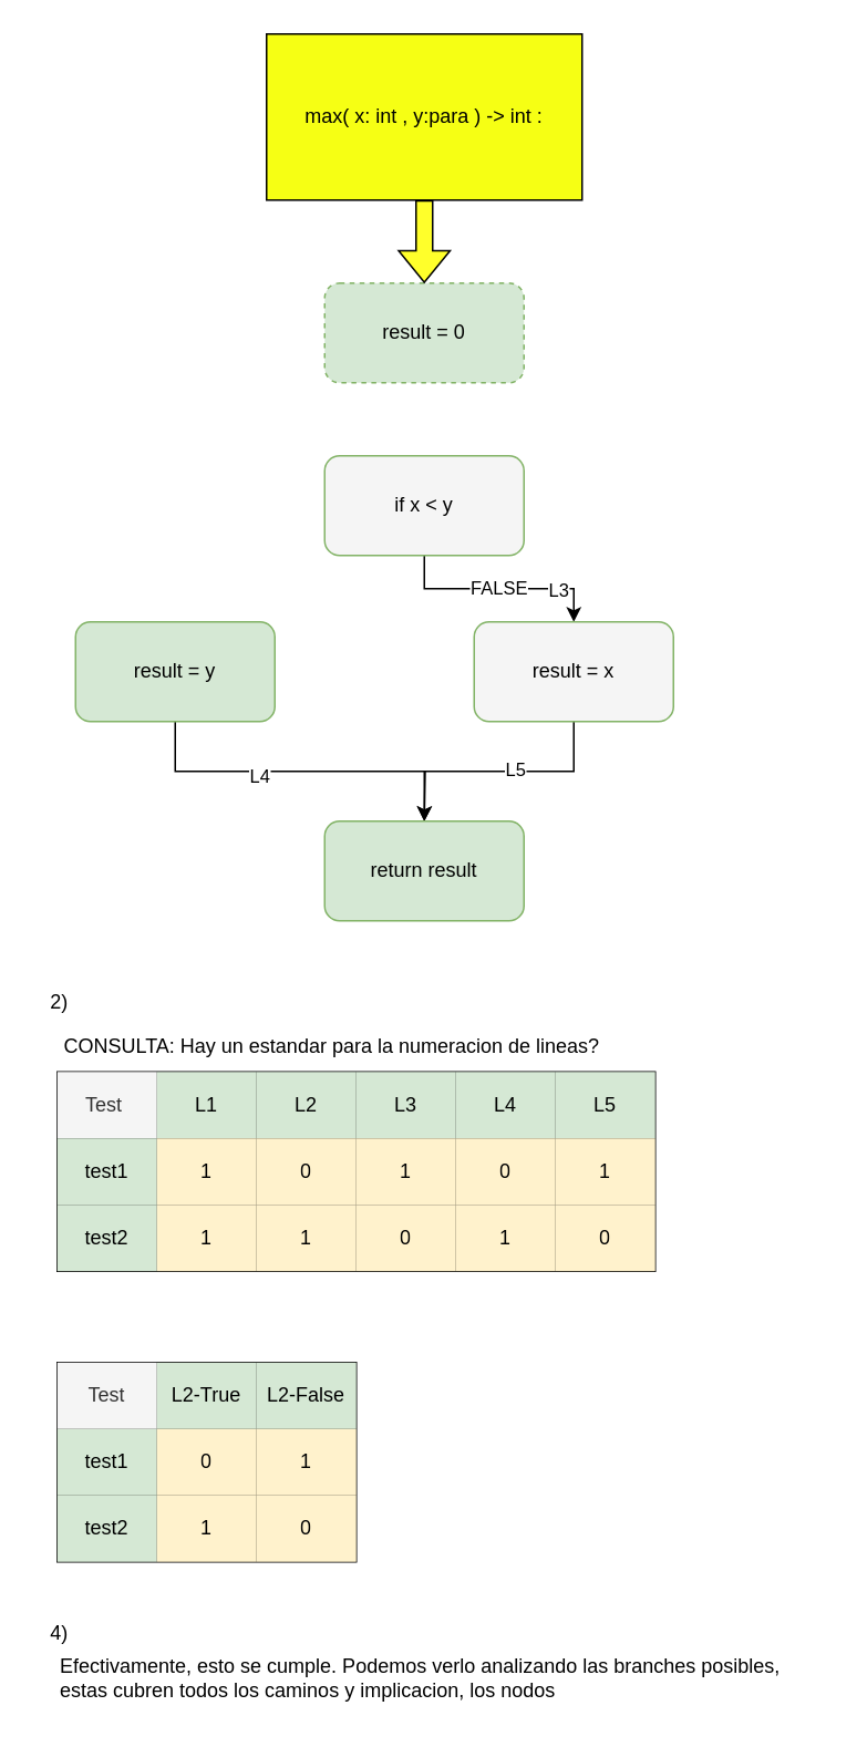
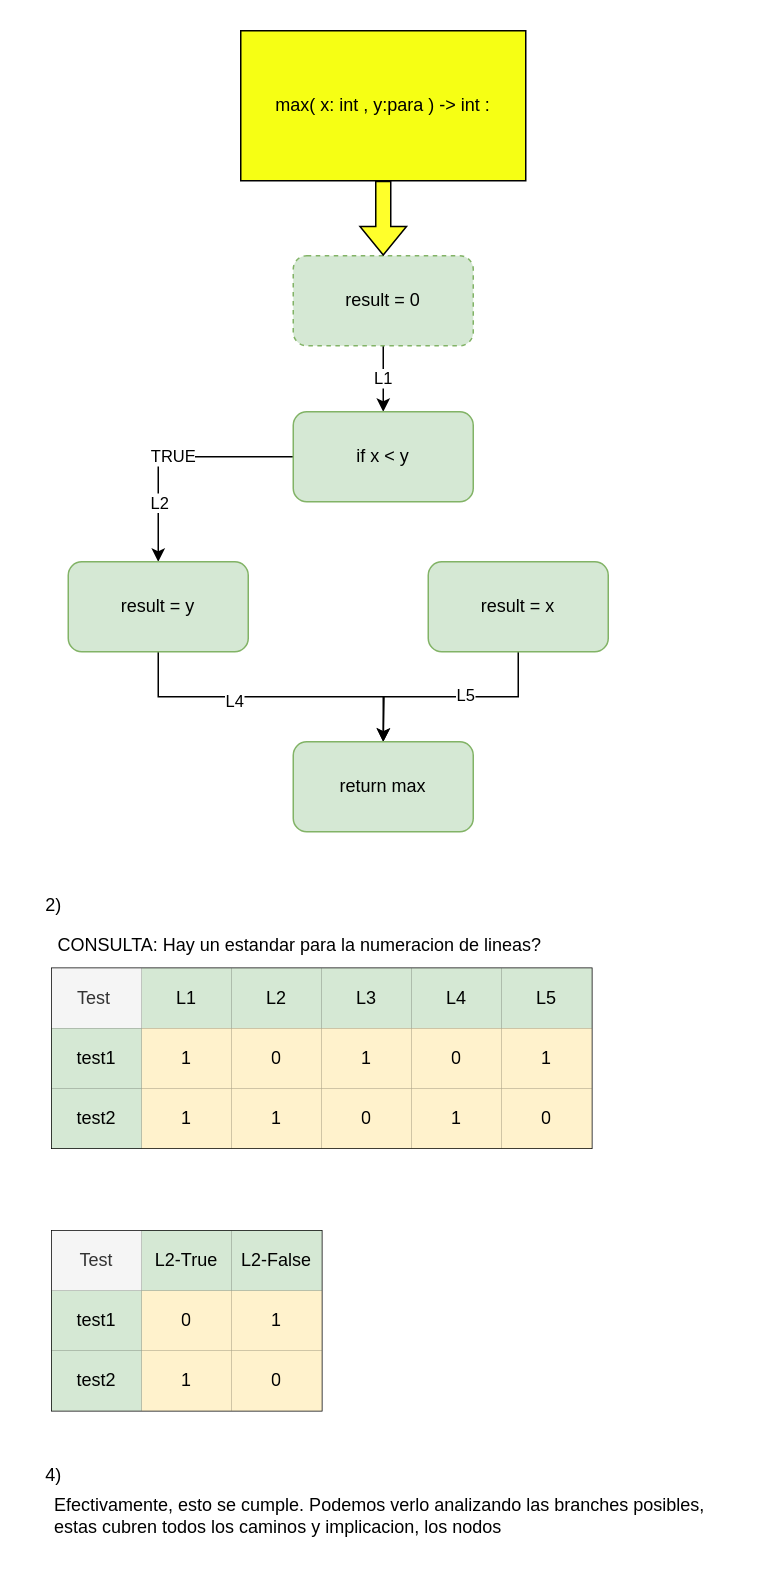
  <mxCell id="0" />
  <mxCell id="1" parent="0" />
+ <mxCell id="2" value="L1" style="edgeStyle=orthogonalEdgeStyle;rounded=0;orthogonalLoop=1;jettySize=auto;html=1;exitX=0.5;exitY=1;exitDx=0;exitDy=0;entryX=0.5;entryY=0;entryDx=0;entryDy=0;" edge="1" parent="1" source="3" target="8"><mxGeometry relative="1" as="geometry" /></mxCell>
  <mxCell id="3" value="result = 0" style="rounded=1;whiteSpace=wrap;html=1;fillColor=#d5e8d4;strokeColor=#82b366;dashed=1;" vertex="1" parent="1"><mxGeometry x="195" y="170" width="120" height="60" as="geometry" /></mxCell>
- <mxCell id="4" value="FALSE" style="edgeStyle=orthogonalEdgeStyle;rounded=0;orthogonalLoop=1;jettySize=auto;html=1;exitX=0.5;exitY=1;exitDx=0;exitDy=0;" edge="1" parent="1" source="8" target="14"><mxGeometry relative="1" as="geometry" /></mxCell>
- <mxCell id="5" value="L3" style="edgeLabel;html=1;align=center;verticalAlign=middle;resizable=0;points=[];" vertex="1" connectable="0" parent="4"><mxGeometry x="0.542" relative="1" as="geometry"><mxPoint as="offset" /></mxGeometry></mxCell>
- <mxCell id="8" value="if x &amp;lt; y" style="rounded=1;whiteSpace=wrap;html=1;fillColor=#f5f5f5;strokeColor=#82b366;" vertex="1" parent="1"><mxGeometry x="195" y="274" width="120" height="60" as="geometry" /></mxCell>
+ <mxCell id="6" value="TRUE" style="edgeStyle=orthogonalEdgeStyle;rounded=0;orthogonalLoop=1;jettySize=auto;html=1;" edge="1" parent="1" source="8" target="11"><mxGeometry relative="1" as="geometry" /></mxCell>
+ <mxCell id="7" value="L2" style="edgeLabel;html=1;align=center;verticalAlign=middle;resizable=0;points=[];" vertex="1" connectable="0" parent="6"><mxGeometry x="0.502" relative="1" as="geometry"><mxPoint as="offset" /></mxGeometry></mxCell>
+ <mxCell id="8" value="if x &amp;lt; y" style="rounded=1;whiteSpace=wrap;html=1;fillColor=#d5e8d4;strokeColor=#82b366;" vertex="1" parent="1"><mxGeometry x="195" y="274" width="120" height="60" as="geometry" /></mxCell>
  <mxCell id="9" style="edgeStyle=orthogonalEdgeStyle;rounded=0;orthogonalLoop=1;jettySize=auto;html=1;exitX=0.5;exitY=1;exitDx=0;exitDy=0;" edge="1" parent="1" source="11" target="15"><mxGeometry relative="1" as="geometry" /></mxCell>
  <mxCell id="10" value="L4" style="edgeLabel;html=1;align=center;verticalAlign=middle;resizable=0;points=[];" vertex="1" connectable="0" parent="9"><mxGeometry x="-0.234" y="-2" relative="1" as="geometry"><mxPoint as="offset" /></mxGeometry></mxCell>
  <mxCell id="11" value="result = y" style="rounded=1;whiteSpace=wrap;html=1;fillColor=#d5e8d4;strokeColor=#82b366;" vertex="1" parent="1"><mxGeometry x="45" y="374" width="120" height="60" as="geometry" /></mxCell>
  <mxCell id="12" style="edgeStyle=orthogonalEdgeStyle;rounded=0;orthogonalLoop=1;jettySize=auto;html=1;exitX=0.5;exitY=1;exitDx=0;exitDy=0;" edge="1" parent="1" source="14"><mxGeometry relative="1" as="geometry"><mxPoint x="255" y="494" as="targetPoint" /></mxGeometry></mxCell>
  <mxCell id="13" value="L5" style="edgeLabel;html=1;align=center;verticalAlign=middle;resizable=0;points=[];" vertex="1" connectable="0" parent="12"><mxGeometry x="-0.119" y="-2" relative="1" as="geometry"><mxPoint as="offset" /></mxGeometry></mxCell>
- <mxCell id="14" value="result = x" style="rounded=1;whiteSpace=wrap;html=1;fillColor=#f5f5f5;strokeColor=#82b366;" vertex="1" parent="1"><mxGeometry x="285" y="374" width="120" height="60" as="geometry" /></mxCell>
- <mxCell id="15" value="return result" style="rounded=1;whiteSpace=wrap;html=1;fillColor=#d5e8d4;strokeColor=#82b366;" vertex="1" parent="1"><mxGeometry x="195" y="494" width="120" height="60" as="geometry" /></mxCell>
+ <mxCell id="14" value="result = x" style="rounded=1;whiteSpace=wrap;html=1;fillColor=#d5e8d4;strokeColor=#82b366;" vertex="1" parent="1"><mxGeometry x="285" y="374" width="120" height="60" as="geometry" /></mxCell>
+ <mxCell id="15" value="return max" style="rounded=1;whiteSpace=wrap;html=1;fillColor=#d5e8d4;strokeColor=#82b366;" vertex="1" parent="1"><mxGeometry x="195" y="494" width="120" height="60" as="geometry" /></mxCell>
  <mxCell id="16" style="edgeStyle=orthogonalEdgeStyle;rounded=0;orthogonalLoop=1;jettySize=auto;html=1;exitX=0.5;exitY=1;exitDx=0;exitDy=0;entryX=0.5;entryY=0;entryDx=0;entryDy=0;shape=flexArrow;fillColor=#FFFF2B;" edge="1" parent="1" source="17" target="3"><mxGeometry relative="1" as="geometry" /></mxCell>
  <mxCell id="17" value="max( x: int , y:para ) -&amp;gt; int :" style="rounded=0;whiteSpace=wrap;html=1;fillColor=#f6ff14;" vertex="1" parent="1"><mxGeometry x="160" y="20" width="190" height="100" as="geometry" /></mxCell>
  <mxCell id="18" value="" style="shape=table;startSize=0;container=1;collapsible=0;childLayout=tableLayout;" vertex="1" parent="1"><mxGeometry x="34" y="645" width="360" height="120" as="geometry" /></mxCell>
  <mxCell id="19" value="" style="shape=tableRow;horizontal=0;startSize=0;swimlaneHead=0;swimlaneBody=0;strokeColor=inherit;top=0;left=0;bottom=0;right=0;collapsible=0;dropTarget=0;fillColor=none;points=[[0,0.5],[1,0.5]];portConstraint=eastwest;" vertex="1" parent="18"><mxGeometry width="360" height="40" as="geometry" /></mxCell>
  <mxCell id="20" value="Test&amp;nbsp;" style="shape=partialRectangle;html=1;whiteSpace=wrap;connectable=0;strokeColor=#666666;overflow=hidden;fillColor=#f5f5f5;top=0;left=0;bottom=0;right=0;pointerEvents=1;fontColor=#333333;" vertex="1" parent="19"><mxGeometry width="60" height="40" as="geometry"><mxRectangle width="60" height="40" as="alternateBounds" /></mxGeometry></mxCell>
  <mxCell id="21" value="L1&lt;br&gt;" style="shape=partialRectangle;html=1;whiteSpace=wrap;connectable=0;strokeColor=#82b366;overflow=hidden;fillColor=#d5e8d4;top=0;left=0;bottom=0;right=0;pointerEvents=1;" vertex="1" parent="19"><mxGeometry x="60" width="60" height="40" as="geometry"><mxRectangle width="60" height="40" as="alternateBounds" /></mxGeometry></mxCell>
  <mxCell id="22" value="L2" style="shape=partialRectangle;html=1;whiteSpace=wrap;connectable=0;strokeColor=#82b366;overflow=hidden;fillColor=#d5e8d4;top=0;left=0;bottom=0;right=0;pointerEvents=1;" vertex="1" parent="19"><mxGeometry x="120" width="60" height="40" as="geometry"><mxRectangle width="60" height="40" as="alternateBounds" /></mxGeometry></mxCell>
  <mxCell id="23" value="L3" style="shape=partialRectangle;html=1;whiteSpace=wrap;connectable=0;strokeColor=#82b366;overflow=hidden;fillColor=#d5e8d4;top=0;left=0;bottom=0;right=0;pointerEvents=1;" vertex="1" parent="19"><mxGeometry x="180" width="60" height="40" as="geometry"><mxRectangle width="60" height="40" as="alternateBounds" /></mxGeometry></mxCell>
  <mxCell id="24" value="L4" style="shape=partialRectangle;html=1;whiteSpace=wrap;connectable=0;strokeColor=#82b366;overflow=hidden;fillColor=#d5e8d4;top=0;left=0;bottom=0;right=0;pointerEvents=1;" vertex="1" parent="19"><mxGeometry x="240" width="60" height="40" as="geometry"><mxRectangle width="60" height="40" as="alternateBounds" /></mxGeometry></mxCell>
  <mxCell id="25" value="L5" style="shape=partialRectangle;html=1;whiteSpace=wrap;connectable=0;strokeColor=#82b366;overflow=hidden;fillColor=#d5e8d4;top=0;left=0;bottom=0;right=0;pointerEvents=1;" vertex="1" parent="19"><mxGeometry x="300" width="60" height="40" as="geometry"><mxRectangle width="60" height="40" as="alternateBounds" /></mxGeometry></mxCell>
  <mxCell id="26" value="" style="shape=tableRow;horizontal=0;startSize=0;swimlaneHead=0;swimlaneBody=0;strokeColor=inherit;top=0;left=0;bottom=0;right=0;collapsible=0;dropTarget=0;fillColor=none;points=[[0,0.5],[1,0.5]];portConstraint=eastwest;" vertex="1" parent="18"><mxGeometry y="40" width="360" height="40" as="geometry" /></mxCell>
  <mxCell id="27" value="test1" style="shape=partialRectangle;html=1;whiteSpace=wrap;connectable=0;strokeColor=#82b366;overflow=hidden;fillColor=#d5e8d4;top=0;left=0;bottom=0;right=0;pointerEvents=1;" vertex="1" parent="26"><mxGeometry width="60" height="40" as="geometry"><mxRectangle width="60" height="40" as="alternateBounds" /></mxGeometry></mxCell>
  <mxCell id="28" value="1" style="shape=partialRectangle;html=1;whiteSpace=wrap;connectable=0;strokeColor=#d6b656;overflow=hidden;fillColor=#fff2cc;top=0;left=0;bottom=0;right=0;pointerEvents=1;" vertex="1" parent="26"><mxGeometry x="60" width="60" height="40" as="geometry"><mxRectangle width="60" height="40" as="alternateBounds" /></mxGeometry></mxCell>
  <mxCell id="29" value="0" style="shape=partialRectangle;html=1;whiteSpace=wrap;connectable=0;strokeColor=#d6b656;overflow=hidden;fillColor=#fff2cc;top=0;left=0;bottom=0;right=0;pointerEvents=1;" vertex="1" parent="26"><mxGeometry x="120" width="60" height="40" as="geometry"><mxRectangle width="60" height="40" as="alternateBounds" /></mxGeometry></mxCell>
  <mxCell id="30" value="1" style="shape=partialRectangle;html=1;whiteSpace=wrap;connectable=0;strokeColor=#d6b656;overflow=hidden;fillColor=#fff2cc;top=0;left=0;bottom=0;right=0;pointerEvents=1;" vertex="1" parent="26"><mxGeometry x="180" width="60" height="40" as="geometry"><mxRectangle width="60" height="40" as="alternateBounds" /></mxGeometry></mxCell>
  <mxCell id="31" value="0" style="shape=partialRectangle;html=1;whiteSpace=wrap;connectable=0;strokeColor=#d6b656;overflow=hidden;fillColor=#fff2cc;top=0;left=0;bottom=0;right=0;pointerEvents=1;" vertex="1" parent="26"><mxGeometry x="240" width="60" height="40" as="geometry"><mxRectangle width="60" height="40" as="alternateBounds" /></mxGeometry></mxCell>
  <mxCell id="32" value="1" style="shape=partialRectangle;html=1;whiteSpace=wrap;connectable=0;strokeColor=#d6b656;overflow=hidden;fillColor=#fff2cc;top=0;left=0;bottom=0;right=0;pointerEvents=1;" vertex="1" parent="26"><mxGeometry x="300" width="60" height="40" as="geometry"><mxRectangle width="60" height="40" as="alternateBounds" /></mxGeometry></mxCell>
  <mxCell id="33" value="" style="shape=tableRow;horizontal=0;startSize=0;swimlaneHead=0;swimlaneBody=0;strokeColor=inherit;top=0;left=0;bottom=0;right=0;collapsible=0;dropTarget=0;fillColor=none;points=[[0,0.5],[1,0.5]];portConstraint=eastwest;" vertex="1" parent="18"><mxGeometry y="80" width="360" height="40" as="geometry" /></mxCell>
  <mxCell id="34" value="test2" style="shape=partialRectangle;html=1;whiteSpace=wrap;connectable=0;strokeColor=#82b366;overflow=hidden;fillColor=#d5e8d4;top=0;left=0;bottom=0;right=0;pointerEvents=1;" vertex="1" parent="33"><mxGeometry width="60" height="40" as="geometry"><mxRectangle width="60" height="40" as="alternateBounds" /></mxGeometry></mxCell>
  <mxCell id="35" value="1" style="shape=partialRectangle;html=1;whiteSpace=wrap;connectable=0;strokeColor=#d6b656;overflow=hidden;fillColor=#fff2cc;top=0;left=0;bottom=0;right=0;pointerEvents=1;" vertex="1" parent="33"><mxGeometry x="60" width="60" height="40" as="geometry"><mxRectangle width="60" height="40" as="alternateBounds" /></mxGeometry></mxCell>
  <mxCell id="36" value="1" style="shape=partialRectangle;html=1;whiteSpace=wrap;connectable=0;strokeColor=#d6b656;overflow=hidden;fillColor=#fff2cc;top=0;left=0;bottom=0;right=0;pointerEvents=1;" vertex="1" parent="33"><mxGeometry x="120" width="60" height="40" as="geometry"><mxRectangle width="60" height="40" as="alternateBounds" /></mxGeometry></mxCell>
  <mxCell id="37" value="0" style="shape=partialRectangle;html=1;whiteSpace=wrap;connectable=0;strokeColor=#d6b656;overflow=hidden;fillColor=#fff2cc;top=0;left=0;bottom=0;right=0;pointerEvents=1;" vertex="1" parent="33"><mxGeometry x="180" width="60" height="40" as="geometry"><mxRectangle width="60" height="40" as="alternateBounds" /></mxGeometry></mxCell>
  <mxCell id="38" value="1" style="shape=partialRectangle;html=1;whiteSpace=wrap;connectable=0;strokeColor=#d6b656;overflow=hidden;fillColor=#fff2cc;top=0;left=0;bottom=0;right=0;pointerEvents=1;" vertex="1" parent="33"><mxGeometry x="240" width="60" height="40" as="geometry"><mxRectangle width="60" height="40" as="alternateBounds" /></mxGeometry></mxCell>
  <mxCell id="39" value="0" style="shape=partialRectangle;html=1;whiteSpace=wrap;connectable=0;strokeColor=#d6b656;overflow=hidden;fillColor=#fff2cc;top=0;left=0;bottom=0;right=0;pointerEvents=1;" vertex="1" parent="33"><mxGeometry x="300" width="60" height="40" as="geometry"><mxRectangle width="60" height="40" as="alternateBounds" /></mxGeometry></mxCell>
  <mxCell id="40" value="CONSULTA: Hay un estandar para la numeracion de lineas?" style="text;html=1;align=center;verticalAlign=middle;resizable=0;points=[];autosize=1;strokeColor=none;fillColor=none;" vertex="1" parent="1"><mxGeometry x="24" y="615" width="350" height="30" as="geometry" /></mxCell>
  <mxCell id="41" value="" style="shape=table;startSize=0;container=1;collapsible=0;childLayout=tableLayout;" vertex="1" parent="1"><mxGeometry x="34" y="820" width="180" height="120" as="geometry" /></mxCell>
  <mxCell id="42" value="" style="shape=tableRow;horizontal=0;startSize=0;swimlaneHead=0;swimlaneBody=0;strokeColor=inherit;top=0;left=0;bottom=0;right=0;collapsible=0;dropTarget=0;fillColor=none;points=[[0,0.5],[1,0.5]];portConstraint=eastwest;" vertex="1" parent="41"><mxGeometry width="180" height="40" as="geometry" /></mxCell>
  <mxCell id="43" value="Test" style="shape=partialRectangle;html=1;whiteSpace=wrap;connectable=0;strokeColor=#666666;overflow=hidden;fillColor=#f5f5f5;top=0;left=0;bottom=0;right=0;pointerEvents=1;fontColor=#333333;" vertex="1" parent="42"><mxGeometry width="60" height="40" as="geometry"><mxRectangle width="60" height="40" as="alternateBounds" /></mxGeometry></mxCell>
  <mxCell id="44" value="L2-True" style="shape=partialRectangle;html=1;whiteSpace=wrap;connectable=0;strokeColor=#82b366;overflow=hidden;fillColor=#d5e8d4;top=0;left=0;bottom=0;right=0;pointerEvents=1;" vertex="1" parent="42"><mxGeometry x="60" width="60" height="40" as="geometry"><mxRectangle width="60" height="40" as="alternateBounds" /></mxGeometry></mxCell>
  <mxCell id="45" value="L2-False" style="shape=partialRectangle;html=1;whiteSpace=wrap;connectable=0;strokeColor=#82b366;overflow=hidden;fillColor=#d5e8d4;top=0;left=0;bottom=0;right=0;pointerEvents=1;" vertex="1" parent="42"><mxGeometry x="120" width="60" height="40" as="geometry"><mxRectangle width="60" height="40" as="alternateBounds" /></mxGeometry></mxCell>
  <mxCell id="46" value="" style="shape=tableRow;horizontal=0;startSize=0;swimlaneHead=0;swimlaneBody=0;strokeColor=inherit;top=0;left=0;bottom=0;right=0;collapsible=0;dropTarget=0;fillColor=none;points=[[0,0.5],[1,0.5]];portConstraint=eastwest;" vertex="1" parent="41"><mxGeometry y="40" width="180" height="40" as="geometry" /></mxCell>
  <mxCell id="47" value="test1" style="shape=partialRectangle;html=1;whiteSpace=wrap;connectable=0;strokeColor=#82b366;overflow=hidden;fillColor=#d5e8d4;top=0;left=0;bottom=0;right=0;pointerEvents=1;" vertex="1" parent="46"><mxGeometry width="60" height="40" as="geometry"><mxRectangle width="60" height="40" as="alternateBounds" /></mxGeometry></mxCell>
  <mxCell id="48" value="0" style="shape=partialRectangle;html=1;whiteSpace=wrap;connectable=0;strokeColor=#d6b656;overflow=hidden;fillColor=#fff2cc;top=0;left=0;bottom=0;right=0;pointerEvents=1;" vertex="1" parent="46"><mxGeometry x="60" width="60" height="40" as="geometry"><mxRectangle width="60" height="40" as="alternateBounds" /></mxGeometry></mxCell>
  <mxCell id="49" value="1" style="shape=partialRectangle;html=1;whiteSpace=wrap;connectable=0;strokeColor=#d6b656;overflow=hidden;fillColor=#fff2cc;top=0;left=0;bottom=0;right=0;pointerEvents=1;" vertex="1" parent="46"><mxGeometry x="120" width="60" height="40" as="geometry"><mxRectangle width="60" height="40" as="alternateBounds" /></mxGeometry></mxCell>
  <mxCell id="50" value="" style="shape=tableRow;horizontal=0;startSize=0;swimlaneHead=0;swimlaneBody=0;strokeColor=inherit;top=0;left=0;bottom=0;right=0;collapsible=0;dropTarget=0;fillColor=none;points=[[0,0.5],[1,0.5]];portConstraint=eastwest;" vertex="1" parent="41"><mxGeometry y="80" width="180" height="40" as="geometry" /></mxCell>
  <mxCell id="51" value="test2" style="shape=partialRectangle;html=1;whiteSpace=wrap;connectable=0;strokeColor=#82b366;overflow=hidden;fillColor=#d5e8d4;top=0;left=0;bottom=0;right=0;pointerEvents=1;" vertex="1" parent="50"><mxGeometry width="60" height="40" as="geometry"><mxRectangle width="60" height="40" as="alternateBounds" /></mxGeometry></mxCell>
  <mxCell id="52" value="1" style="shape=partialRectangle;html=1;whiteSpace=wrap;connectable=0;strokeColor=#d6b656;overflow=hidden;fillColor=#fff2cc;top=0;left=0;bottom=0;right=0;pointerEvents=1;" vertex="1" parent="50"><mxGeometry x="60" width="60" height="40" as="geometry"><mxRectangle width="60" height="40" as="alternateBounds" /></mxGeometry></mxCell>
  <mxCell id="53" value="0" style="shape=partialRectangle;html=1;whiteSpace=wrap;connectable=0;strokeColor=#d6b656;overflow=hidden;fillColor=#fff2cc;top=0;left=0;bottom=0;right=0;pointerEvents=1;" vertex="1" parent="50"><mxGeometry x="120" width="60" height="40" as="geometry"><mxRectangle width="60" height="40" as="alternateBounds" /></mxGeometry></mxCell>
  <mxCell id="54" value="2)" style="text;html=1;align=center;verticalAlign=middle;resizable=0;points=[];autosize=1;strokeColor=none;fillColor=none;" vertex="1" parent="1"><mxGeometry x="20" y="588" width="30" height="30" as="geometry" /></mxCell>
  <mxCell id="55" value="4)&lt;br&gt;" style="text;html=1;align=center;verticalAlign=middle;resizable=0;points=[];autosize=1;strokeColor=none;fillColor=none;" vertex="1" parent="1"><mxGeometry x="20" y="968" width="30" height="30" as="geometry" /></mxCell>
  <mxCell id="56" value="Efectivamente, esto se cumple. Podemos verlo analizando las branches posibles, &lt;br&gt;estas cubren todos los caminos y implicacion, los nodos" style="text;html=1;align=left;verticalAlign=middle;resizable=0;points=[];autosize=1;strokeColor=none;fillColor=none;" vertex="1" parent="1"><mxGeometry x="34" y="990" width="460" height="40" as="geometry" /></mxCell>
